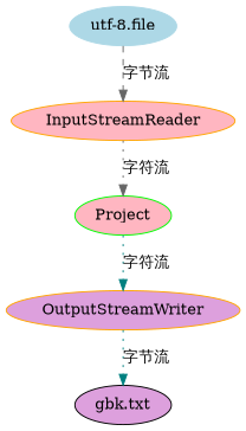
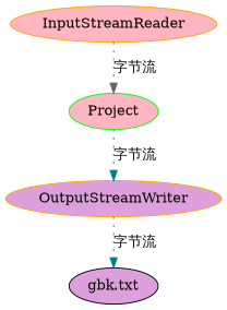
  digraph {
    node [color=orange fillcolor=lightpink style=filled]
    edge [color=gray40 style=dotted]
-   "utf-8.file" [color=lightblue fillcolor=lightblue]
    InputStreamReader
    Project [color=green]
    OutputStreamWriter [fillcolor=plum]
    "gbk.txt" [fillcolor=plum color=""]
-   "utf-8.file" -> InputStreamReader [label="字节流" style=dashed]
-   InputStreamReader -> Project [label="字符流"]
-   Project -> OutputStreamWriter [color=teal label="字符流"]
+   InputStreamReader -> Project [label="字节流"]
+   Project -> OutputStreamWriter [color=teal label="字节流"]
    OutputStreamWriter -> "gbk.txt" [color=teal label="字节流"]
  }
